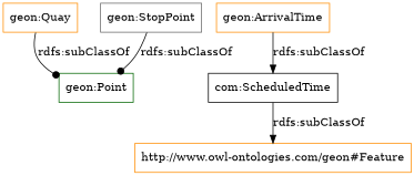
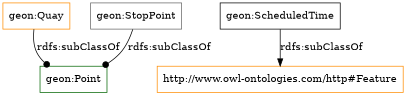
  digraph {
    rankdir=TB
    node [color=darkorange shape=rectangle]
    edge [arrowhead=dot]
    "geon:Quay"
    "geon:Point" [color=darkgreen]
    "geon:StopPoint" [color=gray40]
-   "geon:ArrivalTime"
-   "geon:ScheduledTime" [color=black label="com:ScheduledTime"]
-   "http://www.owl-ontologies.com/geon#Feature"
+   "geon:ScheduledTime" [color=black]
+   "http://www.owl-ontologies.com/geon#Feature" [label="http://www.owl-ontologies.com/http#Feature"]
    "geon:Quay" -> "geon:Point" [label="rdfs:subClassOf"]
    "geon:StopPoint" -> "geon:Point" [label="rdfs:subClassOf"]
-   "geon:ArrivalTime" -> "geon:ScheduledTime" [arrowhead=normal label="rdfs:subClassOf"]
    "geon:ScheduledTime" -> "http://www.owl-ontologies.com/geon#Feature" [arrowhead=normal label="rdfs:subClassOf"]
  }
